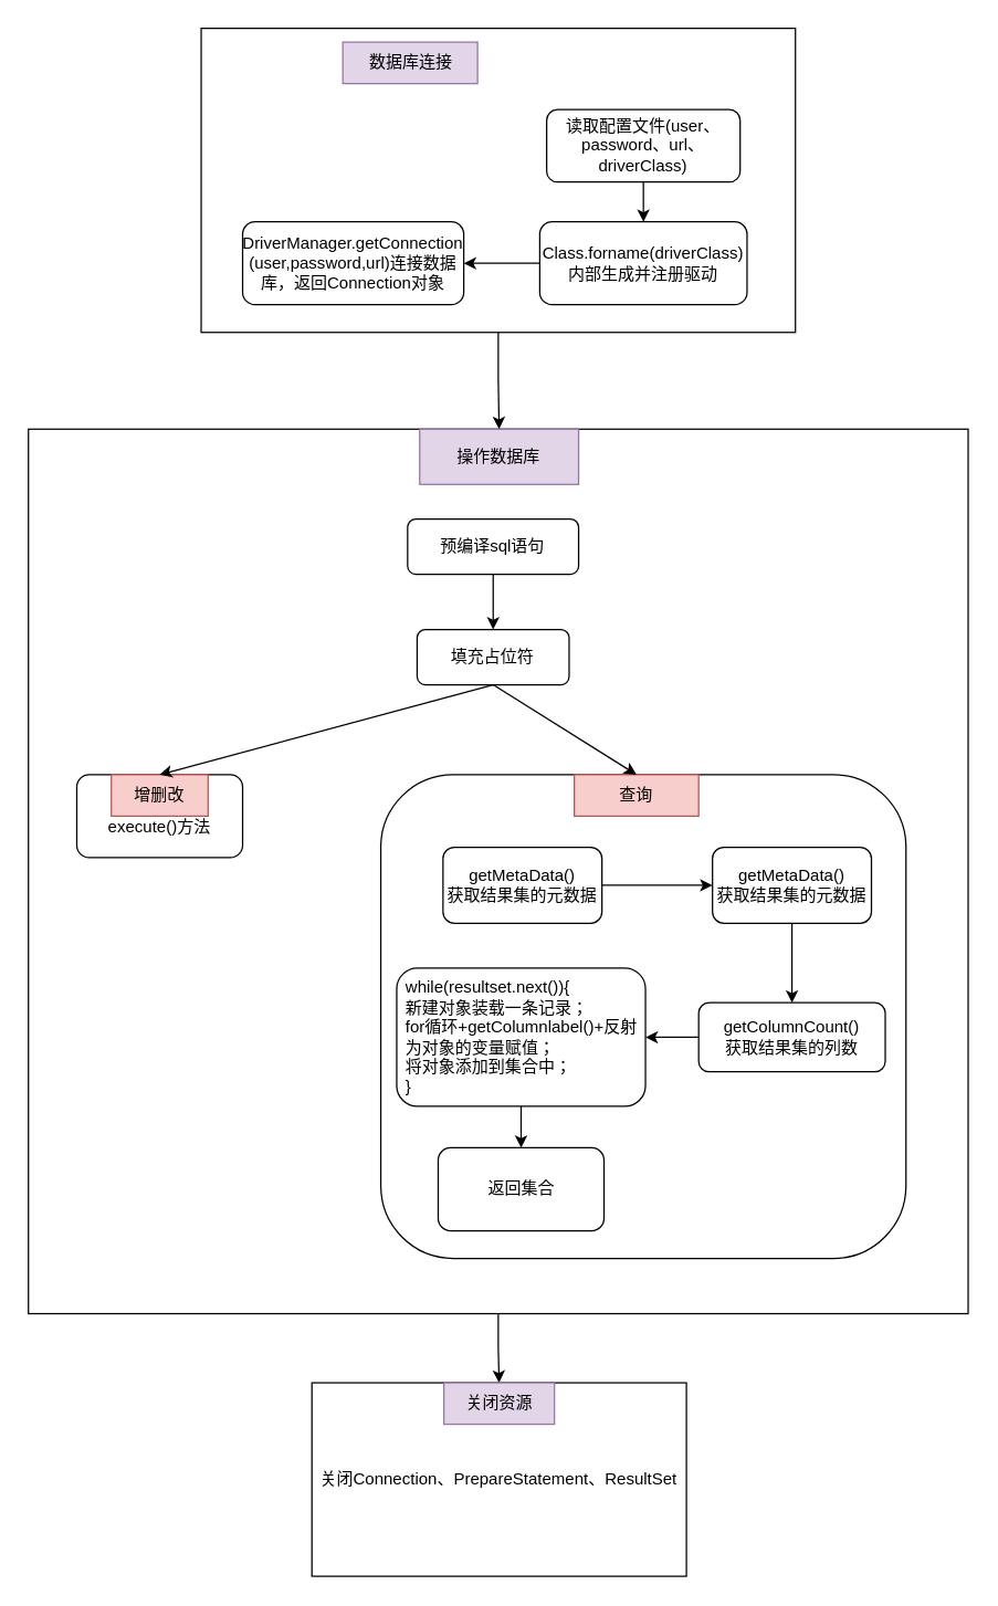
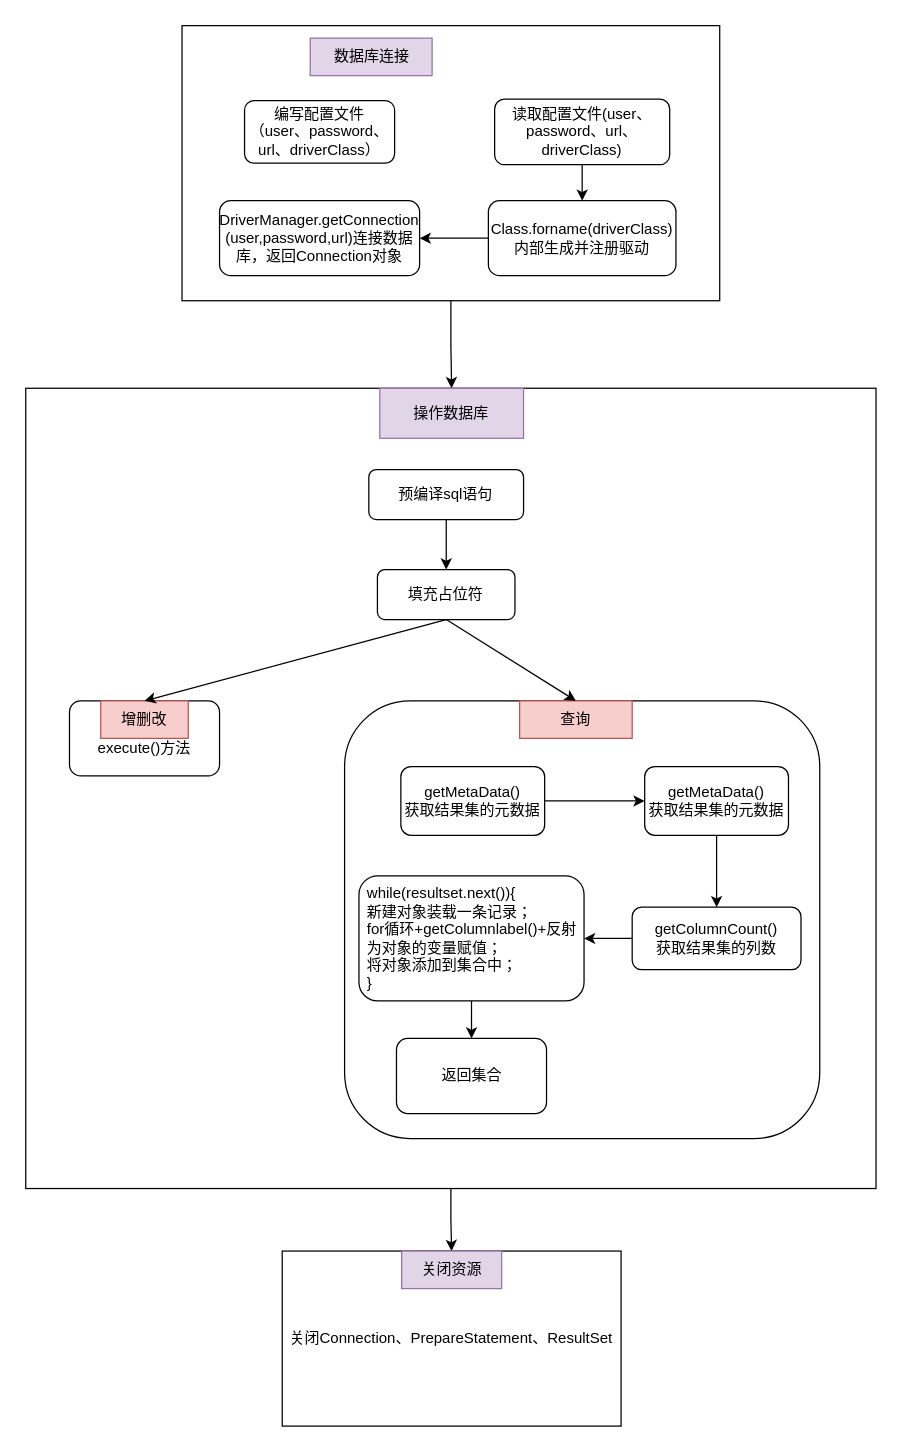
  <mxCell id="0" />
  <mxCell id="1" parent="0" />
  <mxCell id="2" value="" style="edgeStyle=orthogonalEdgeStyle;rounded=0;orthogonalLoop=1;jettySize=auto;html=1;" parent="1" source="3" target="34" edge="1"><mxGeometry relative="1" as="geometry" /></mxCell>
  <mxCell id="3" value="" style="rounded=0;whiteSpace=wrap;html=1;" parent="1" vertex="1"><mxGeometry x="20" y="310" width="680" height="640" as="geometry" /></mxCell>
  <mxCell id="4" value="" style="edgeStyle=orthogonalEdgeStyle;rounded=0;orthogonalLoop=1;jettySize=auto;html=1;" parent="1" source="5" target="29" edge="1"><mxGeometry relative="1" as="geometry" /></mxCell>
  <mxCell id="5" value="" style="rounded=0;whiteSpace=wrap;html=1;" parent="1" vertex="1"><mxGeometry x="145" y="20" width="430" height="220" as="geometry" /></mxCell>
+ <mxCell id="6" value="编写配置文件（user、password、url、driverClass）" style="rounded=1;whiteSpace=wrap;html=1;" parent="1" vertex="1"><mxGeometry x="195" y="80" width="120" height="50" as="geometry" /></mxCell>
  <mxCell id="7" value="" style="edgeStyle=orthogonalEdgeStyle;rounded=0;orthogonalLoop=1;jettySize=auto;html=1;" parent="1" source="8" target="11" edge="1"><mxGeometry relative="1" as="geometry" /></mxCell>
  <mxCell id="8" value="读取配置文件(user、password、url、driverClass)" style="rounded=1;whiteSpace=wrap;html=1;" parent="1" vertex="1"><mxGeometry x="395" y="78.75" width="140" height="52.5" as="geometry" /></mxCell>
  <mxCell id="9" value="DriverManager.getConnection&lt;br&gt;(user,password,url)连接数据库，返回Connection对象" style="rounded=1;whiteSpace=wrap;html=1;" parent="1" vertex="1"><mxGeometry x="175" y="160" width="160" height="60" as="geometry" /></mxCell>
  <mxCell id="10" value="" style="edgeStyle=orthogonalEdgeStyle;rounded=0;orthogonalLoop=1;jettySize=auto;html=1;" parent="1" source="11" target="9" edge="1"><mxGeometry relative="1" as="geometry" /></mxCell>
  <mxCell id="11" value="Class.forname(driverClass)&lt;br&gt;内部生成并注册驱动" style="rounded=1;whiteSpace=wrap;html=1;" parent="1" vertex="1"><mxGeometry x="390" y="160" width="150" height="60" as="geometry" /></mxCell>
  <mxCell id="12" value="数据库连接" style="rounded=0;whiteSpace=wrap;html=1;fillColor=#e1d5e7;strokeColor=#9673a6;" parent="1" vertex="1"><mxGeometry x="247.5" y="30" width="97.5" height="30" as="geometry" /></mxCell>
  <mxCell id="13" value="" style="edgeStyle=orthogonalEdgeStyle;rounded=0;orthogonalLoop=1;jettySize=auto;html=1;" parent="1" source="14" target="15" edge="1"><mxGeometry relative="1" as="geometry" /></mxCell>
  <mxCell id="14" value="预编译sql语句" style="rounded=1;whiteSpace=wrap;html=1;" parent="1" vertex="1"><mxGeometry x="294.38" y="375" width="123.75" height="40" as="geometry" /></mxCell>
  <mxCell id="15" value="填充占位符" style="rounded=1;whiteSpace=wrap;html=1;" parent="1" vertex="1"><mxGeometry x="301.26" y="455" width="110" height="40" as="geometry" /></mxCell>
  <mxCell id="16" value="&lt;br&gt;execute()方法" style="rounded=1;whiteSpace=wrap;html=1;" parent="1" vertex="1"><mxGeometry x="55" y="560" width="120" height="60" as="geometry" /></mxCell>
  <mxCell id="17" value="增删改" style="rounded=0;whiteSpace=wrap;html=1;fillColor=#f8cecc;strokeColor=#b85450;" parent="1" vertex="1"><mxGeometry x="80" y="560" width="70" height="30" as="geometry" /></mxCell>
  <mxCell id="18" value="" style="rounded=1;whiteSpace=wrap;html=1;" parent="1" vertex="1"><mxGeometry x="275" y="560" width="380" height="350" as="geometry" /></mxCell>
  <mxCell id="19" value="" style="edgeStyle=orthogonalEdgeStyle;rounded=0;orthogonalLoop=1;jettySize=auto;html=1;" parent="1" source="20" target="22" edge="1"><mxGeometry relative="1" as="geometry" /></mxCell>
  <mxCell id="20" value="executeQuery()&lt;br&gt;返回查询结果集" style="rounded=1;whiteSpace=wrap;html=1;" parent="1" vertex="1"><mxGeometry x="325" y="615" width="103" height="50" as="geometry" /></mxCell>
  <mxCell id="21" value="" style="edgeStyle=orthogonalEdgeStyle;rounded=0;orthogonalLoop=1;jettySize=auto;html=1;" parent="1" source="22" target="24" edge="1"><mxGeometry relative="1" as="geometry" /></mxCell>
  <mxCell id="22" value="getMetaData()&lt;br&gt;获取结果集的元数据" style="rounded=1;whiteSpace=wrap;html=1;" parent="1" vertex="1"><mxGeometry x="515" y="612.5" width="115" height="55" as="geometry" /></mxCell>
  <mxCell id="23" value="" style="edgeStyle=orthogonalEdgeStyle;rounded=0;orthogonalLoop=1;jettySize=auto;html=1;" parent="1" source="24" target="26" edge="1"><mxGeometry relative="1" as="geometry" /></mxCell>
  <mxCell id="24" value="getColumnCount()&lt;br&gt;获取结果集的列数" style="rounded=1;whiteSpace=wrap;html=1;" parent="1" vertex="1"><mxGeometry x="505" y="725" width="135.01" height="50" as="geometry" /></mxCell>
  <mxCell id="25" value="" style="edgeStyle=orthogonalEdgeStyle;rounded=0;orthogonalLoop=1;jettySize=auto;html=1;" parent="1" source="26" target="27" edge="1"><mxGeometry relative="1" as="geometry" /></mxCell>
  <mxCell id="26" value="&lt;div style=&quot;text-align: left;&quot;&gt;&lt;span style=&quot;background-color: initial;&quot;&gt;while(resultset.next()){&lt;/span&gt;&lt;/div&gt;&lt;div style=&quot;text-align: left;&quot;&gt;&lt;span style=&quot;background-color: initial;&quot;&gt;新建对象装载一条记录；&lt;/span&gt;&lt;/div&gt;&lt;div style=&quot;text-align: left;&quot;&gt;for循环+getColumnlabel()+反射&lt;/div&gt;&lt;div style=&quot;text-align: left;&quot;&gt;为对象的变量赋值；&lt;/div&gt;&lt;div style=&quot;text-align: left;&quot;&gt;将对象添加到集合中；&lt;br&gt;&lt;/div&gt;&lt;div style=&quot;text-align: left;&quot;&gt;&lt;/div&gt;&lt;div style=&quot;text-align: left;&quot;&gt;&lt;span style=&quot;background-color: initial;&quot;&gt;}&lt;/span&gt;&lt;/div&gt;" style="rounded=1;whiteSpace=wrap;html=1;" parent="1" vertex="1"><mxGeometry x="286.5" y="700" width="180" height="100" as="geometry" /></mxCell>
  <mxCell id="27" value="返回集合" style="rounded=1;whiteSpace=wrap;html=1;" parent="1" vertex="1"><mxGeometry x="316.5" y="830" width="120" height="60" as="geometry" /></mxCell>
  <mxCell id="28" value="查询" style="rounded=0;whiteSpace=wrap;html=1;fillColor=#f8cecc;strokeColor=#b85450;" parent="1" vertex="1"><mxGeometry x="415" y="560" width="90" height="30" as="geometry" /></mxCell>
  <mxCell id="29" value="操作数据库" style="rounded=0;whiteSpace=wrap;html=1;fillColor=#e1d5e7;strokeColor=#9673a6;" parent="1" vertex="1"><mxGeometry x="303.13" y="310" width="115" height="40" as="geometry" /></mxCell>
  <mxCell id="30" value="getMetaData()&lt;br&gt;获取结果集的元数据" style="rounded=1;whiteSpace=wrap;html=1;" parent="1" vertex="1"><mxGeometry x="320" y="612.5" width="115" height="55" as="geometry" /></mxCell>
  <mxCell id="31" value="" style="endArrow=classic;html=1;rounded=0;entryX=0.5;entryY=0;entryDx=0;entryDy=0;exitX=0.5;exitY=1;exitDx=0;exitDy=0;" parent="1" source="15" target="17" edge="1"><mxGeometry width="50" height="50" relative="1" as="geometry"><mxPoint x="25" y="300" as="sourcePoint" /><mxPoint x="75" y="250" as="targetPoint" /></mxGeometry></mxCell>
  <mxCell id="32" value="" style="endArrow=classic;html=1;rounded=0;entryX=0.5;entryY=0;entryDx=0;entryDy=0;exitX=0.5;exitY=1;exitDx=0;exitDy=0;" parent="1" source="15" target="28" edge="1"><mxGeometry width="50" height="50" relative="1" as="geometry"><mxPoint x="475" y="510" as="sourcePoint" /><mxPoint x="525" y="460" as="targetPoint" /></mxGeometry></mxCell>
  <mxCell id="33" value="关闭Connection、PrepareStatement、ResultSet" style="rounded=0;whiteSpace=wrap;html=1;" parent="1" vertex="1"><mxGeometry x="225.13" y="1000" width="271" height="140" as="geometry" /></mxCell>
  <mxCell id="34" value="关闭资源" style="rounded=0;whiteSpace=wrap;html=1;fillColor=#e1d5e7;strokeColor=#9673a6;" parent="1" vertex="1"><mxGeometry x="320.63" y="1000" width="80" height="30" as="geometry" /></mxCell>
